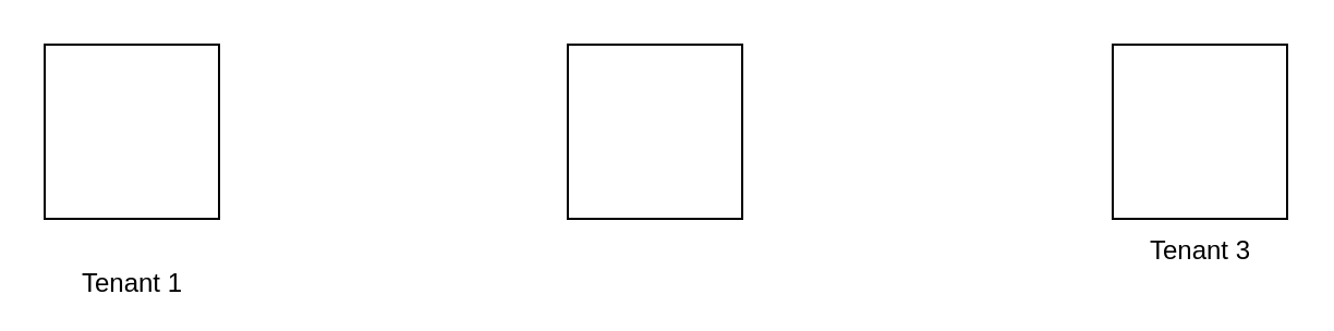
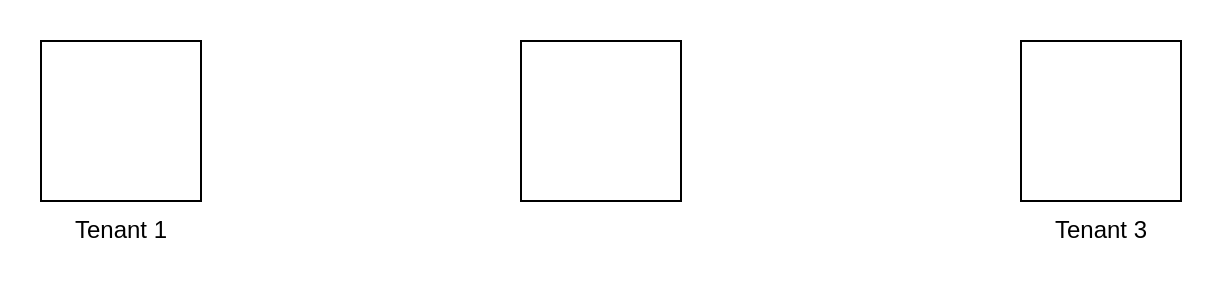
  <mxCell id="0" />
  <mxCell id="1" parent="0" />
  <mxCell id="2" value="" style="whiteSpace=wrap;html=1;aspect=fixed;" vertex="1" parent="1"><mxGeometry x="20" y="20" width="80" height="80" as="geometry" /></mxCell>
  <mxCell id="3" value="" style="whiteSpace=wrap;html=1;aspect=fixed;" vertex="1" parent="1"><mxGeometry x="260" y="20" width="80" height="80" as="geometry" /></mxCell>
  <mxCell id="4" value="" style="whiteSpace=wrap;html=1;aspect=fixed;" vertex="1" parent="1"><mxGeometry x="510" y="20" width="80" height="80" as="geometry" /></mxCell>
- <mxCell id="5" value="Tenant 1" style="text;html=1;align=center;verticalAlign=middle;resizable=0;points=[];autosize=1;strokeColor=none;fillColor=none;" vertex="1" parent="1"><mxGeometry x="25" y="115" width="70" height="30" as="geometry" /></mxCell>
+ <mxCell id="5" value="Tenant 1" style="text;html=1;align=center;verticalAlign=middle;resizable=0;points=[];autosize=1;strokeColor=none;fillColor=none;" vertex="1" parent="1"><mxGeometry x="25" y="100" width="70" height="30" as="geometry" /></mxCell>
  <mxCell id="6" value="Tenant 3" style="text;html=1;align=center;verticalAlign=middle;resizable=0;points=[];autosize=1;strokeColor=none;fillColor=none;" vertex="1" parent="1"><mxGeometry x="515" y="100" width="70" height="30" as="geometry" /></mxCell>
